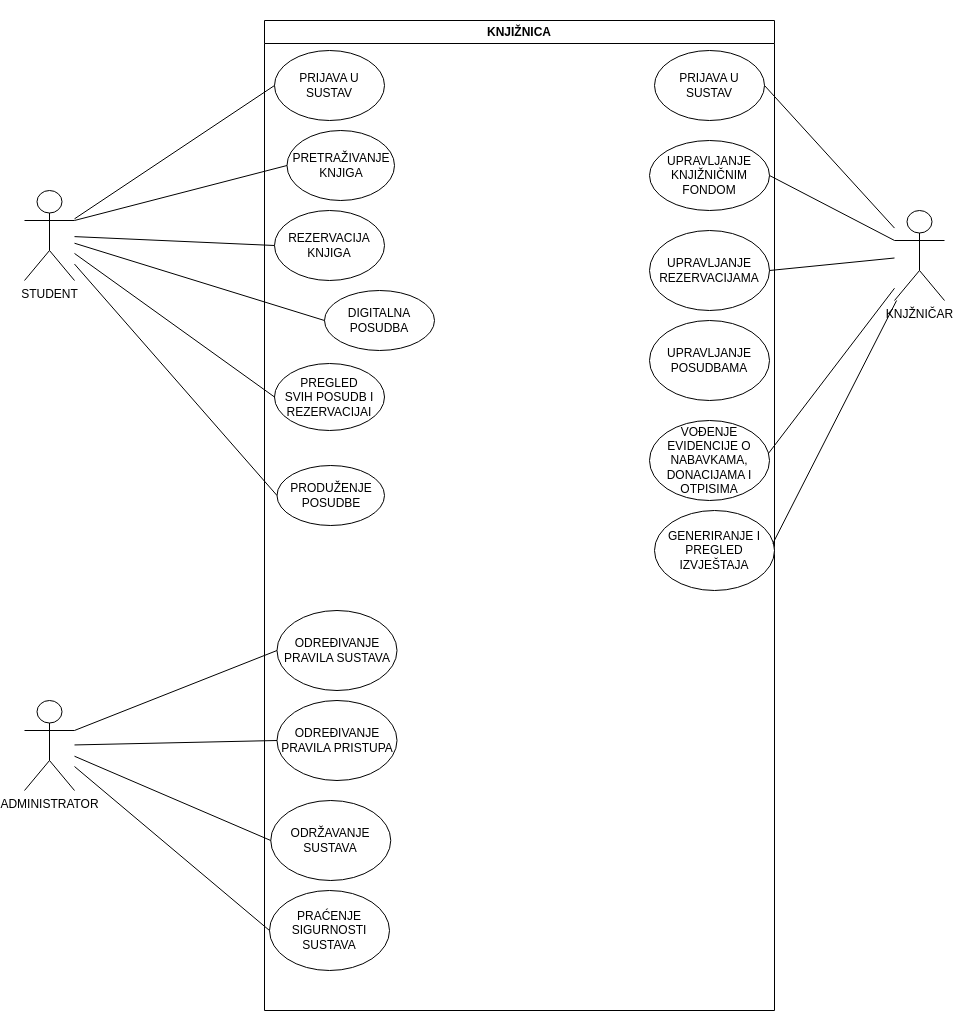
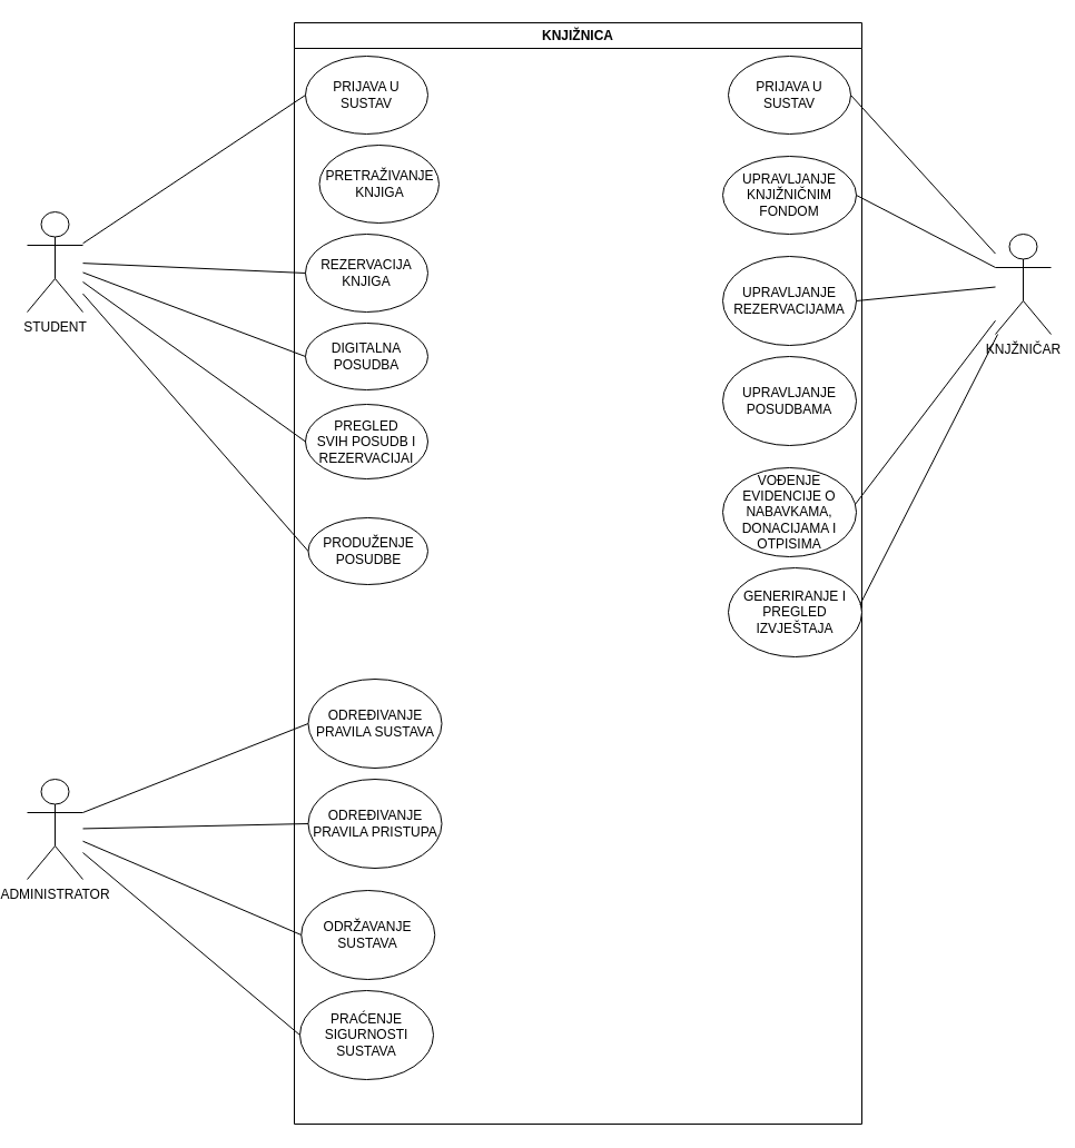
  <mxCell id="0" />
  <mxCell id="1" parent="0" />
  <mxCell id="2" value="KNJIŽNICA" style="swimlane;whiteSpace=wrap;html=1;" parent="1" vertex="1"><mxGeometry x="260" y="20" width="510" height="990" as="geometry" /></mxCell>
  <mxCell id="3" value="PRETRAŽIVANJE KNJIGA" style="ellipse;whiteSpace=wrap;html=1;" parent="2" vertex="1"><mxGeometry x="22.5" y="110" width="107.5" height="70" as="geometry" /></mxCell>
  <mxCell id="4" value="PRIJAVA U SUSTAV" style="ellipse;whiteSpace=wrap;html=1;" parent="2" vertex="1"><mxGeometry x="10" y="30" width="110" height="70" as="geometry" /></mxCell>
- <mxCell id="5" value="DIGITALNA POSUDBA" style="ellipse;whiteSpace=wrap;html=1;" parent="2" vertex="1"><mxGeometry x="60" y="270" width="110" height="60" as="geometry" /></mxCell>
+ <mxCell id="5" value="DIGITALNA POSUDBA" style="ellipse;whiteSpace=wrap;html=1;" parent="2" vertex="1"><mxGeometry x="10" y="270" width="110" height="60" as="geometry" /></mxCell>
  <mxCell id="6" value="REZERVACIJA KNJIGA" style="ellipse;whiteSpace=wrap;html=1;" parent="2" vertex="1"><mxGeometry x="10" y="190" width="110" height="70" as="geometry" /></mxCell>
  <mxCell id="7" value="&lt;div&gt;PREGLED&lt;/div&gt;&lt;div&gt;SVIH POSUDB I REZERVACIJAI&lt;/div&gt;" style="ellipse;whiteSpace=wrap;html=1;" parent="2" vertex="1"><mxGeometry x="10" y="343" width="110" height="67" as="geometry" /></mxCell>
  <mxCell id="8" value="&lt;div&gt;PRODUŽENJE&lt;/div&gt;&lt;div&gt;POSUDBE&lt;/div&gt;" style="ellipse;whiteSpace=wrap;html=1;" parent="2" vertex="1"><mxGeometry x="12.5" y="445" width="107.5" height="60" as="geometry" /></mxCell>
  <mxCell id="9" value="UPRAVLJANJE&lt;br&gt;KNJIŽNIČNIM FONDOM" style="ellipse;whiteSpace=wrap;html=1;" parent="2" vertex="1"><mxGeometry x="385" y="120" width="120" height="70" as="geometry" /></mxCell>
  <mxCell id="10" value="PRIJAVA U SUSTAV" style="ellipse;whiteSpace=wrap;html=1;" parent="2" vertex="1"><mxGeometry x="390" y="30" width="110" height="70" as="geometry" /></mxCell>
  <mxCell id="11" value="UPRAVLJANJE REZERVACIJAMA" style="ellipse;whiteSpace=wrap;html=1;" parent="2" vertex="1"><mxGeometry x="385" y="210" width="120" height="80" as="geometry" /></mxCell>
  <mxCell id="12" value="UPRAVLJANJE POSUDBAMA" style="ellipse;whiteSpace=wrap;html=1;" parent="2" vertex="1"><mxGeometry x="385" y="300" width="120" height="80" as="geometry" /></mxCell>
  <mxCell id="13" value="VOĐENJE EVIDENCIJE O NABAVKAMA, DONACIJAMA I OTPISIMA" style="ellipse;whiteSpace=wrap;html=1;" parent="2" vertex="1"><mxGeometry x="385" y="400" width="120" height="80" as="geometry" /></mxCell>
  <mxCell id="14" value="GENERIRANJE I PREGLED IZVJEŠTAJA" style="ellipse;whiteSpace=wrap;html=1;" parent="2" vertex="1"><mxGeometry x="390" y="490" width="120" height="80" as="geometry" /></mxCell>
  <mxCell id="15" value="&lt;div&gt;ODREĐIVANJE&lt;/div&gt;&lt;div&gt;PRAVILA SUSTAVA&lt;/div&gt;" style="ellipse;whiteSpace=wrap;html=1;" parent="2" vertex="1"><mxGeometry x="12.5" y="590" width="120" height="80" as="geometry" /></mxCell>
  <mxCell id="16" value="ODREĐIVANJE PRAVILA PRISTUPA" style="ellipse;whiteSpace=wrap;html=1;" parent="2" vertex="1"><mxGeometry x="12.5" y="680" width="120" height="80" as="geometry" /></mxCell>
  <mxCell id="17" value="ODRŽAVANJE SUSTAVA" style="ellipse;whiteSpace=wrap;html=1;" parent="2" vertex="1"><mxGeometry x="6.25" y="780" width="120" height="80" as="geometry" /></mxCell>
  <mxCell id="18" value="PRAĆENJE SIGURNOSTI SUSTAVA" style="ellipse;whiteSpace=wrap;html=1;" parent="2" vertex="1"><mxGeometry x="5" y="870" width="120" height="80" as="geometry" /></mxCell>
  <mxCell id="19" value="KNJŽNIČAR" style="shape=umlActor;verticalLabelPosition=bottom;verticalAlign=top;html=1;outlineConnect=0;" parent="1" vertex="1"><mxGeometry x="890" y="210" width="50" height="90" as="geometry" /></mxCell>
  <mxCell id="20" value="" style="endArrow=none;html=1;rounded=0;exitX=0;exitY=0.5;exitDx=0;exitDy=0;" parent="1" source="8" target="25" edge="1"><mxGeometry width="50" height="50" relative="1" as="geometry"><mxPoint x="420" y="290" as="sourcePoint" /><mxPoint x="80" y="280" as="targetPoint" /></mxGeometry></mxCell>
  <mxCell id="21" value="" style="endArrow=none;html=1;rounded=0;entryX=0;entryY=0.5;entryDx=0;entryDy=0;" parent="1" source="25" target="7" edge="1"><mxGeometry width="50" height="50" relative="1" as="geometry"><mxPoint x="90" y="260" as="sourcePoint" /><mxPoint x="470" y="240" as="targetPoint" /></mxGeometry></mxCell>
  <mxCell id="22" value="" style="endArrow=none;html=1;rounded=0;entryX=0;entryY=0.5;entryDx=0;entryDy=0;" parent="1" source="25" target="5" edge="1"><mxGeometry width="50" height="50" relative="1" as="geometry"><mxPoint x="100" y="250" as="sourcePoint" /><mxPoint x="470" y="240" as="targetPoint" /></mxGeometry></mxCell>
  <mxCell id="23" value="" style="endArrow=none;html=1;rounded=0;entryX=0;entryY=0.5;entryDx=0;entryDy=0;" parent="1" source="25" target="6" edge="1"><mxGeometry width="50" height="50" relative="1" as="geometry"><mxPoint x="100" y="240" as="sourcePoint" /><mxPoint x="470" y="240" as="targetPoint" /></mxGeometry></mxCell>
- <mxCell id="24" value="" style="endArrow=none;html=1;rounded=0;entryX=0;entryY=0.5;entryDx=0;entryDy=0;exitX=1;exitY=0.333;exitDx=0;exitDy=0;exitPerimeter=0;" parent="1" source="25" target="3" edge="1"><mxGeometry width="50" height="50" relative="1" as="geometry"><mxPoint x="100" y="230" as="sourcePoint" /><mxPoint x="470" y="240" as="targetPoint" /></mxGeometry></mxCell>
  <mxCell id="25" value="STUDENT" style="shape=umlActor;verticalLabelPosition=bottom;verticalAlign=top;html=1;outlineConnect=0;" parent="1" vertex="1"><mxGeometry x="20" y="190" width="50" height="90" as="geometry" /></mxCell>
  <mxCell id="26" value="" style="endArrow=none;html=1;rounded=0;entryX=1;entryY=0.5;entryDx=0;entryDy=0;" parent="1" source="19" target="11" edge="1"><mxGeometry width="50" height="50" relative="1" as="geometry"><mxPoint x="880" y="260" as="sourcePoint" /><mxPoint x="580" y="340" as="targetPoint" /></mxGeometry></mxCell>
  <mxCell id="27" value="" style="endArrow=none;html=1;rounded=0;entryX=1;entryY=0.5;entryDx=0;entryDy=0;" parent="1" source="19" target="10" edge="1"><mxGeometry width="50" height="50" relative="1" as="geometry"><mxPoint x="880" y="230" as="sourcePoint" /><mxPoint x="580" y="340" as="targetPoint" /></mxGeometry></mxCell>
  <mxCell id="28" value="ADMINISTRATOR" style="shape=umlActor;verticalLabelPosition=bottom;verticalAlign=top;html=1;outlineConnect=0;" parent="1" vertex="1"><mxGeometry x="20" y="700" width="50" height="90" as="geometry" /></mxCell>
  <mxCell id="29" value="" style="endArrow=none;html=1;rounded=0;exitX=0;exitY=0.5;exitDx=0;exitDy=0;" parent="1" source="18" target="28" edge="1"><mxGeometry width="50" height="50" relative="1" as="geometry"><mxPoint x="480" y="820" as="sourcePoint" /><mxPoint x="530" y="770" as="targetPoint" /></mxGeometry></mxCell>
  <mxCell id="30" value="" style="endArrow=none;html=1;rounded=0;exitX=0;exitY=0.5;exitDx=0;exitDy=0;" parent="1" source="17" target="28" edge="1"><mxGeometry width="50" height="50" relative="1" as="geometry"><mxPoint x="480" y="820" as="sourcePoint" /><mxPoint x="530" y="770" as="targetPoint" /></mxGeometry></mxCell>
  <mxCell id="31" value="" style="endArrow=none;html=1;rounded=0;exitX=0;exitY=0.5;exitDx=0;exitDy=0;" parent="1" source="16" target="28" edge="1"><mxGeometry width="50" height="50" relative="1" as="geometry"><mxPoint x="480" y="820" as="sourcePoint" /><mxPoint x="530" y="770" as="targetPoint" /></mxGeometry></mxCell>
  <mxCell id="32" value="" style="endArrow=none;html=1;rounded=0;exitX=0;exitY=0.5;exitDx=0;exitDy=0;entryX=1;entryY=0.333;entryDx=0;entryDy=0;entryPerimeter=0;" parent="1" source="15" target="28" edge="1"><mxGeometry width="50" height="50" relative="1" as="geometry"><mxPoint x="480" y="820" as="sourcePoint" /><mxPoint x="530" y="770" as="targetPoint" /></mxGeometry></mxCell>
  <mxCell id="33" value="" style="endArrow=none;html=1;rounded=0;entryX=0;entryY=0.5;entryDx=0;entryDy=0;" parent="1" source="25" target="4" edge="1"><mxGeometry width="50" height="50" relative="1" as="geometry"><mxPoint x="480" y="460" as="sourcePoint" /><mxPoint x="530" y="410" as="targetPoint" /></mxGeometry></mxCell>
  <mxCell id="34" value="" style="endArrow=none;html=1;rounded=0;entryX=0;entryY=0.333;entryDx=0;entryDy=0;exitX=1;exitY=0.5;exitDx=0;exitDy=0;entryPerimeter=0;" parent="1" source="9" target="19" edge="1"><mxGeometry width="50" height="50" relative="1" as="geometry"><mxPoint x="880" y="240" as="sourcePoint" /><mxPoint x="580" y="340" as="targetPoint" /></mxGeometry></mxCell>
  <mxCell id="35" value="" style="endArrow=none;html=1;rounded=0;entryX=0.986;entryY=0.413;entryDx=0;entryDy=0;entryPerimeter=0;" parent="1" source="19" target="14" edge="1"><mxGeometry width="50" height="50" relative="1" as="geometry"><mxPoint x="530" y="390" as="sourcePoint" /><mxPoint x="870" y="300" as="targetPoint" /></mxGeometry></mxCell>
  <mxCell id="36" value="" style="endArrow=none;html=1;rounded=0;entryX=0.991;entryY=0.412;entryDx=0;entryDy=0;entryPerimeter=0;" parent="1" source="19" target="13" edge="1"><mxGeometry width="50" height="50" relative="1" as="geometry"><mxPoint x="980" y="555" as="sourcePoint" /><mxPoint x="980" y="450" as="targetPoint" /></mxGeometry></mxCell>
